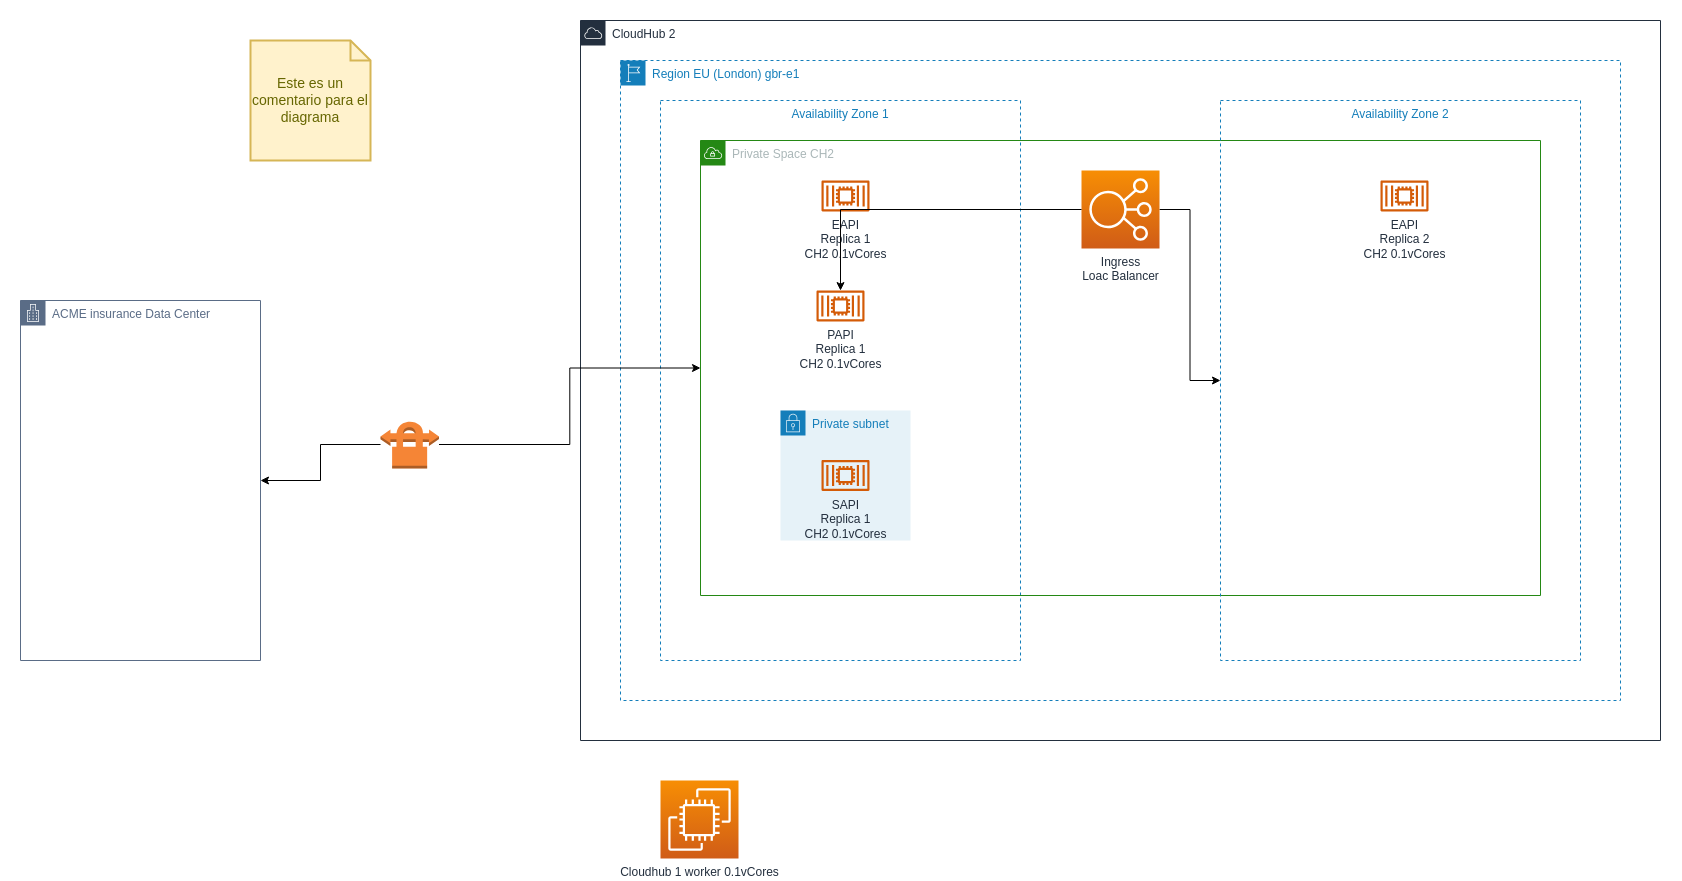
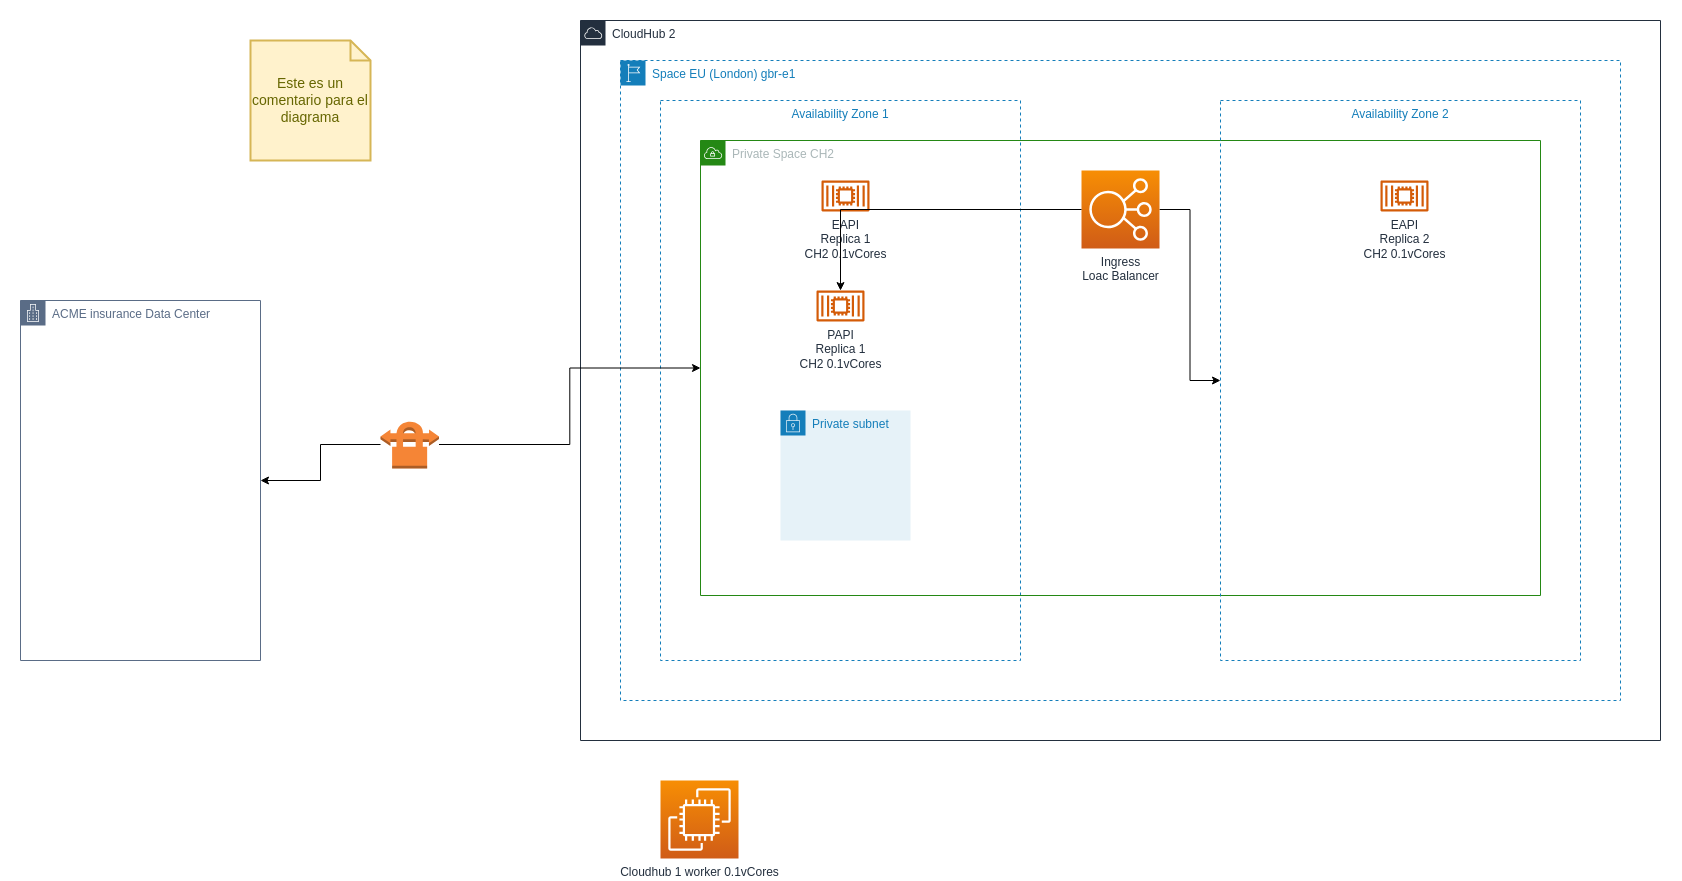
  <mxCell id="0" />
  <mxCell id="1" parent="0" />
  <mxCell id="2" value="CloudHub 2" style="points=[[0,0],[0.25,0],[0.5,0],[0.75,0],[1,0],[1,0.25],[1,0.5],[1,0.75],[1,1],[0.75,1],[0.5,1],[0.25,1],[0,1],[0,0.75],[0,0.5],[0,0.25]];outlineConnect=0;gradientColor=none;html=1;whiteSpace=wrap;fontSize=12;fontStyle=0;container=1;pointerEvents=0;collapsible=0;recursiveResize=0;shape=mxgraph.aws4.group;grIcon=mxgraph.aws4.group_aws_cloud;strokeColor=#232F3E;fillColor=none;verticalAlign=top;align=left;spacingLeft=30;fontColor=#232F3E;dashed=0;" parent="1" vertex="1"><mxGeometry x="580" y="20" width="1080" height="720" as="geometry" /></mxCell>
- <mxCell id="3" value="Region&amp;nbsp;EU (London)&amp;nbsp;&lt;span style=&quot;background-color: initial;&quot;&gt;gbr-e1&lt;/span&gt;" style="points=[[0,0],[0.25,0],[0.5,0],[0.75,0],[1,0],[1,0.25],[1,0.5],[1,0.75],[1,1],[0.75,1],[0.5,1],[0.25,1],[0,1],[0,0.75],[0,0.5],[0,0.25]];outlineConnect=0;gradientColor=none;html=1;whiteSpace=wrap;fontSize=12;fontStyle=0;container=1;pointerEvents=0;collapsible=0;recursiveResize=0;shape=mxgraph.aws4.group;grIcon=mxgraph.aws4.group_region;strokeColor=#147EBA;fillColor=none;verticalAlign=top;align=left;spacingLeft=30;fontColor=#147EBA;dashed=1;" parent="2" vertex="1"><mxGeometry x="40" y="40" width="1000" height="640" as="geometry" /></mxCell>
+ <mxCell id="3" value="Space&amp;nbsp;EU (London)&amp;nbsp;&lt;span style=&quot;background-color: initial;&quot;&gt;gbr-e1&lt;/span&gt;" style="points=[[0,0],[0.25,0],[0.5,0],[0.75,0],[1,0],[1,0.25],[1,0.5],[1,0.75],[1,1],[0.75,1],[0.5,1],[0.25,1],[0,1],[0,0.75],[0,0.5],[0,0.25]];outlineConnect=0;gradientColor=none;html=1;whiteSpace=wrap;fontSize=12;fontStyle=0;container=1;pointerEvents=0;collapsible=0;recursiveResize=0;shape=mxgraph.aws4.group;grIcon=mxgraph.aws4.group_region;strokeColor=#147EBA;fillColor=none;verticalAlign=top;align=left;spacingLeft=30;fontColor=#147EBA;dashed=1;" parent="2" vertex="1"><mxGeometry x="40" y="40" width="1000" height="640" as="geometry" /></mxCell>
  <mxCell id="4" value="Availability Zone 1" style="fillColor=none;strokeColor=#147EBA;dashed=1;verticalAlign=top;fontStyle=0;fontColor=#147EBA;" parent="3" vertex="1"><mxGeometry x="40" y="40" width="360" height="560" as="geometry" /></mxCell>
  <mxCell id="5" value="Private Space CH2" style="points=[[0,0],[0.25,0],[0.5,0],[0.75,0],[1,0],[1,0.25],[1,0.5],[1,0.75],[1,1],[0.75,1],[0.5,1],[0.25,1],[0,1],[0,0.75],[0,0.5],[0,0.25]];outlineConnect=0;gradientColor=none;html=1;whiteSpace=wrap;fontSize=12;fontStyle=0;container=1;pointerEvents=0;collapsible=0;recursiveResize=0;shape=mxgraph.aws4.group;grIcon=mxgraph.aws4.group_vpc;strokeColor=#248814;fillColor=none;verticalAlign=top;align=left;spacingLeft=30;fontColor=#AAB7B8;dashed=0;" parent="3" vertex="1"><mxGeometry x="80" y="80" width="840" height="455" as="geometry" /></mxCell>
  <mxCell id="6" value="Private subnet" style="points=[[0,0],[0.25,0],[0.5,0],[0.75,0],[1,0],[1,0.25],[1,0.5],[1,0.75],[1,1],[0.75,1],[0.5,1],[0.25,1],[0,1],[0,0.75],[0,0.5],[0,0.25]];outlineConnect=0;gradientColor=none;html=1;whiteSpace=wrap;fontSize=12;fontStyle=0;container=1;pointerEvents=0;collapsible=0;recursiveResize=0;shape=mxgraph.aws4.group;grIcon=mxgraph.aws4.group_security_group;grStroke=0;strokeColor=#147EBA;fillColor=#E6F2F8;verticalAlign=top;align=left;spacingLeft=30;fontColor=#147EBA;dashed=0;" parent="5" vertex="1"><mxGeometry x="80" y="270" width="130" height="130" as="geometry" /></mxCell>
- <mxCell id="7" value="SAPI &lt;br&gt;Replica 1 &lt;br&gt;CH2 0.1vCores" style="sketch=0;outlineConnect=0;fontColor=#232F3E;gradientColor=none;fillColor=#D45B07;strokeColor=none;dashed=0;verticalLabelPosition=bottom;verticalAlign=top;align=center;html=1;fontSize=12;fontStyle=0;aspect=fixed;pointerEvents=1;shape=mxgraph.aws4.container_2;" parent="6" vertex="1"><mxGeometry x="41" y="49.5" width="48" height="31" as="geometry" /></mxCell>
  <mxCell id="8" value="EAPI &lt;br&gt;Replica 1 &lt;br&gt;CH2 0.1vCores" style="sketch=0;outlineConnect=0;fontColor=#232F3E;gradientColor=none;fillColor=#D45B07;strokeColor=none;dashed=0;verticalLabelPosition=bottom;verticalAlign=top;align=center;html=1;fontSize=12;fontStyle=0;aspect=fixed;pointerEvents=1;shape=mxgraph.aws4.container_2;" parent="5" vertex="1"><mxGeometry x="121" y="40" width="48" height="31" as="geometry" /></mxCell>
  <mxCell id="9" style="edgeStyle=orthogonalEdgeStyle;rounded=0;orthogonalLoop=1;jettySize=auto;html=1;" parent="5" source="10" target="11" edge="1"><mxGeometry relative="1" as="geometry" /></mxCell>
  <mxCell id="10" value="Ingress&lt;br&gt;Loac Balancer" style="sketch=0;points=[[0,0,0],[0.25,0,0],[0.5,0,0],[0.75,0,0],[1,0,0],[0,1,0],[0.25,1,0],[0.5,1,0],[0.75,1,0],[1,1,0],[0,0.25,0],[0,0.5,0],[0,0.75,0],[1,0.25,0],[1,0.5,0],[1,0.75,0]];outlineConnect=0;fontColor=#232F3E;gradientColor=#F78E04;gradientDirection=north;fillColor=#D05C17;strokeColor=#ffffff;dashed=0;verticalLabelPosition=bottom;verticalAlign=top;align=center;html=1;fontSize=12;fontStyle=0;aspect=fixed;shape=mxgraph.aws4.resourceIcon;resIcon=mxgraph.aws4.elastic_load_balancing;" parent="5" vertex="1"><mxGeometry x="381" y="30" width="78" height="78" as="geometry" /></mxCell>
  <mxCell id="11" value="Availability Zone 2" style="fillColor=none;strokeColor=#147EBA;dashed=1;verticalAlign=top;fontStyle=0;fontColor=#147EBA;" parent="3" vertex="1"><mxGeometry x="600" y="40" width="360" height="560" as="geometry" /></mxCell>
  <mxCell id="12" value="EAPI &lt;br&gt;Replica 2 &lt;br&gt;CH2 0.1vCores" style="sketch=0;outlineConnect=0;fontColor=#232F3E;gradientColor=none;fillColor=#D45B07;strokeColor=none;dashed=0;verticalLabelPosition=bottom;verticalAlign=top;align=center;html=1;fontSize=12;fontStyle=0;aspect=fixed;pointerEvents=1;shape=mxgraph.aws4.container_2;" parent="3" vertex="1"><mxGeometry x="760" y="120" width="48" height="31" as="geometry" /></mxCell>
  <mxCell id="13" value="PAPI &lt;br&gt;Replica 1 &lt;br&gt;CH2 0.1vCores" style="sketch=0;outlineConnect=0;fontColor=#232F3E;gradientColor=none;fillColor=#D45B07;strokeColor=none;dashed=0;verticalLabelPosition=bottom;verticalAlign=top;align=center;html=1;fontSize=12;fontStyle=0;aspect=fixed;pointerEvents=1;shape=mxgraph.aws4.container_2;" parent="3" vertex="1"><mxGeometry x="196" y="230" width="48" height="31" as="geometry" /></mxCell>
  <mxCell id="14" style="edgeStyle=orthogonalEdgeStyle;rounded=0;orthogonalLoop=1;jettySize=auto;html=1;" parent="3" source="10" target="13" edge="1"><mxGeometry relative="1" as="geometry" /></mxCell>
  <mxCell id="15" value="Cloudhub 1 worker 0.1vCores" style="sketch=0;points=[[0,0,0],[0.25,0,0],[0.5,0,0],[0.75,0,0],[1,0,0],[0,1,0],[0.25,1,0],[0.5,1,0],[0.75,1,0],[1,1,0],[0,0.25,0],[0,0.5,0],[0,0.75,0],[1,0.25,0],[1,0.5,0],[1,0.75,0]];outlineConnect=0;fontColor=#232F3E;gradientColor=#F78E04;gradientDirection=north;fillColor=#D05C17;strokeColor=#ffffff;dashed=0;verticalLabelPosition=bottom;verticalAlign=top;align=center;html=1;fontSize=12;fontStyle=0;aspect=fixed;shape=mxgraph.aws4.resourceIcon;resIcon=mxgraph.aws4.ec2;" parent="1" vertex="1"><mxGeometry x="660" y="780" width="78" height="78" as="geometry" /></mxCell>
  <mxCell id="16" value="ACME insurance Data Center" style="points=[[0,0],[0.25,0],[0.5,0],[0.75,0],[1,0],[1,0.25],[1,0.5],[1,0.75],[1,1],[0.75,1],[0.5,1],[0.25,1],[0,1],[0,0.75],[0,0.5],[0,0.25]];outlineConnect=0;gradientColor=none;html=1;whiteSpace=wrap;fontSize=12;fontStyle=0;container=1;pointerEvents=0;collapsible=0;recursiveResize=0;shape=mxgraph.aws4.group;grIcon=mxgraph.aws4.group_corporate_data_center;strokeColor=#5A6C86;fillColor=none;verticalAlign=top;align=left;spacingLeft=30;fontColor=#5A6C86;dashed=0;" parent="1" vertex="1"><mxGeometry x="20" y="300" width="240" height="360" as="geometry" /></mxCell>
  <mxCell id="17" style="edgeStyle=orthogonalEdgeStyle;rounded=0;orthogonalLoop=1;jettySize=auto;html=1;" parent="1" source="19" target="16" edge="1"><mxGeometry relative="1" as="geometry" /></mxCell>
  <mxCell id="18" style="edgeStyle=orthogonalEdgeStyle;rounded=0;orthogonalLoop=1;jettySize=auto;html=1;" parent="1" source="19" target="5" edge="1"><mxGeometry relative="1" as="geometry" /></mxCell>
  <mxCell id="19" value="" style="outlineConnect=0;dashed=0;verticalLabelPosition=bottom;verticalAlign=top;align=center;html=1;shape=mxgraph.aws3.vpn_connection;fillColor=#F58536;gradientColor=none;" parent="1" vertex="1"><mxGeometry x="380" y="420" width="58.5" height="48" as="geometry" /></mxCell>
  <mxCell id="20" value="Este es un comentario para el diagrama" style="shape=note;strokeWidth=2;fontSize=14;size=20;whiteSpace=wrap;html=1;fillColor=#fff2cc;strokeColor=#d6b656;fontColor=#666600;" parent="1" vertex="1"><mxGeometry x="250" y="40" width="120" height="120" as="geometry" /></mxCell>
